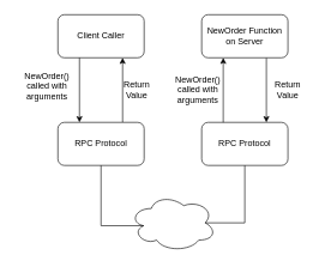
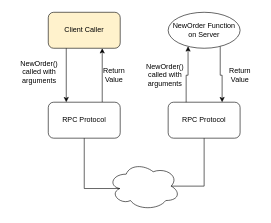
  <mxCell id="0" />
  <mxCell id="1" parent="0" />
  <mxCell id="2" value="" style="group" vertex="1" connectable="0" parent="1"><mxGeometry x="20" y="20" width="410" height="330" as="geometry" /></mxCell>
  <mxCell id="3" value="NewOrder() called with arguments" style="text;html=1;strokeColor=none;fillColor=none;align=center;verticalAlign=middle;whiteSpace=wrap;rounded=0;" vertex="1" parent="2"><mxGeometry y="70" width="90" height="60" as="geometry" /></mxCell>
  <mxCell id="4" value="RPC Protocol" style="rounded=1;whiteSpace=wrap;html=1;" vertex="1" parent="2"><mxGeometry x="260" y="150" width="120" height="60" as="geometry" /></mxCell>
- <mxCell id="5" value="Client Caller" style="rounded=1;whiteSpace=wrap;html=1;" vertex="1" parent="2"><mxGeometry x="60" width="120" height="60" as="geometry" /></mxCell>
+ <mxCell id="5" value="Client Caller" style="rounded=1;whiteSpace=wrap;html=1;fillColor=#fff2cc;" vertex="1" parent="2"><mxGeometry x="60" width="120" height="60" as="geometry" /></mxCell>
  <mxCell id="6" style="edgeStyle=orthogonalEdgeStyle;rounded=0;orthogonalLoop=1;jettySize=auto;html=1;exitX=0.75;exitY=1;exitDx=0;exitDy=0;entryX=0.75;entryY=0;entryDx=0;entryDy=0;endArrow=classic;endFill=1;" edge="1" parent="2" source="7" target="4"><mxGeometry relative="1" as="geometry" /></mxCell>
- <mxCell id="7" value="NewOrder Function on Server" style="rounded=1;whiteSpace=wrap;html=1;" vertex="1" parent="2"><mxGeometry x="260" width="120" height="60" as="geometry" /></mxCell>
+ <mxCell id="7" value="NewOrder Function on Server" style="ellipse;whiteSpace=wrap;html=1;" vertex="1" parent="2"><mxGeometry x="260" width="120" height="60" as="geometry" /></mxCell>
  <mxCell id="8" style="edgeStyle=orthogonalEdgeStyle;rounded=0;orthogonalLoop=1;jettySize=auto;html=1;exitX=0.25;exitY=0;exitDx=0;exitDy=0;entryX=0.25;entryY=1;entryDx=0;entryDy=0;endArrow=classic;endFill=1;" edge="1" parent="2" source="4" target="7"><mxGeometry relative="1" as="geometry" /></mxCell>
  <mxCell id="9" style="edgeStyle=orthogonalEdgeStyle;rounded=0;orthogonalLoop=1;jettySize=auto;html=1;exitX=0.75;exitY=0;exitDx=0;exitDy=0;entryX=0.75;entryY=1;entryDx=0;entryDy=0;" edge="1" parent="2" source="10" target="5"><mxGeometry relative="1" as="geometry" /></mxCell>
  <mxCell id="10" value="RPC Protocol" style="rounded=1;whiteSpace=wrap;html=1;" vertex="1" parent="2"><mxGeometry x="60" y="150" width="120" height="60" as="geometry" /></mxCell>
  <mxCell id="11" value="" style="endArrow=classic;html=1;rounded=0;exitX=0.25;exitY=1;exitDx=0;exitDy=0;entryX=0.25;entryY=0;entryDx=0;entryDy=0;" edge="1" parent="2" source="5" target="10"><mxGeometry width="50" height="50" relative="1" as="geometry"><mxPoint x="270" y="110" as="sourcePoint" /><mxPoint x="350" y="110" as="targetPoint" /></mxGeometry></mxCell>
  <mxCell id="12" value="" style="ellipse;shape=cloud;whiteSpace=wrap;html=1;" vertex="1" parent="2"><mxGeometry x="160" y="250" width="120" height="80" as="geometry" /></mxCell>
  <mxCell id="13" style="edgeStyle=orthogonalEdgeStyle;rounded=0;orthogonalLoop=1;jettySize=auto;html=1;exitX=0.5;exitY=1;exitDx=0;exitDy=0;entryX=0.875;entryY=0.5;entryDx=0;entryDy=0;entryPerimeter=0;endArrow=none;endFill=0;" edge="1" parent="2" source="4" target="12"><mxGeometry relative="1" as="geometry"><Array as="points"><mxPoint x="320" y="290" /></Array></mxGeometry></mxCell>
  <mxCell id="14" style="edgeStyle=orthogonalEdgeStyle;rounded=0;orthogonalLoop=1;jettySize=auto;html=1;exitX=0.5;exitY=1;exitDx=0;exitDy=0;entryX=0.16;entryY=0.55;entryDx=0;entryDy=0;entryPerimeter=0;endArrow=none;endFill=0;" edge="1" parent="2" source="10" target="12"><mxGeometry relative="1" as="geometry"><Array as="points"><mxPoint x="120" y="294" /></Array></mxGeometry></mxCell>
  <mxCell id="15" value="Return Value" style="text;html=1;strokeColor=none;fillColor=none;align=center;verticalAlign=middle;whiteSpace=wrap;rounded=0;" vertex="1" parent="2"><mxGeometry x="140" y="90" width="60" height="30" as="geometry" /></mxCell>
  <mxCell id="16" value="NewOrder() called with arguments" style="text;html=1;strokeColor=none;fillColor=none;align=center;verticalAlign=middle;whiteSpace=wrap;rounded=0;" vertex="1" parent="2"><mxGeometry x="210" y="75" width="90" height="60" as="geometry" /></mxCell>
  <mxCell id="17" value="Return Value" style="text;html=1;strokeColor=none;fillColor=none;align=center;verticalAlign=middle;whiteSpace=wrap;rounded=0;" vertex="1" parent="2"><mxGeometry x="350" y="90" width="60" height="30" as="geometry" /></mxCell>
